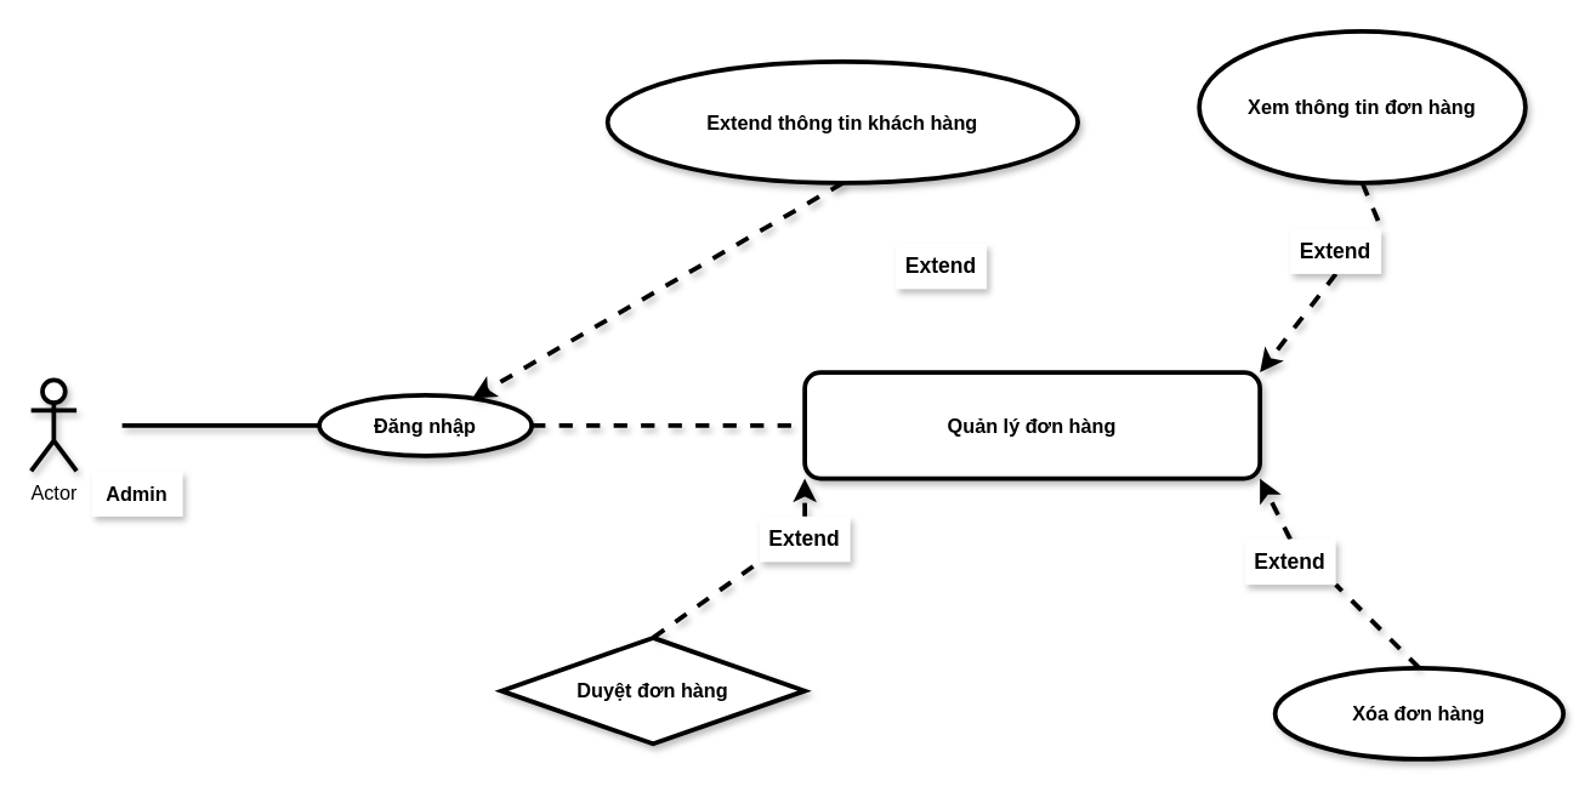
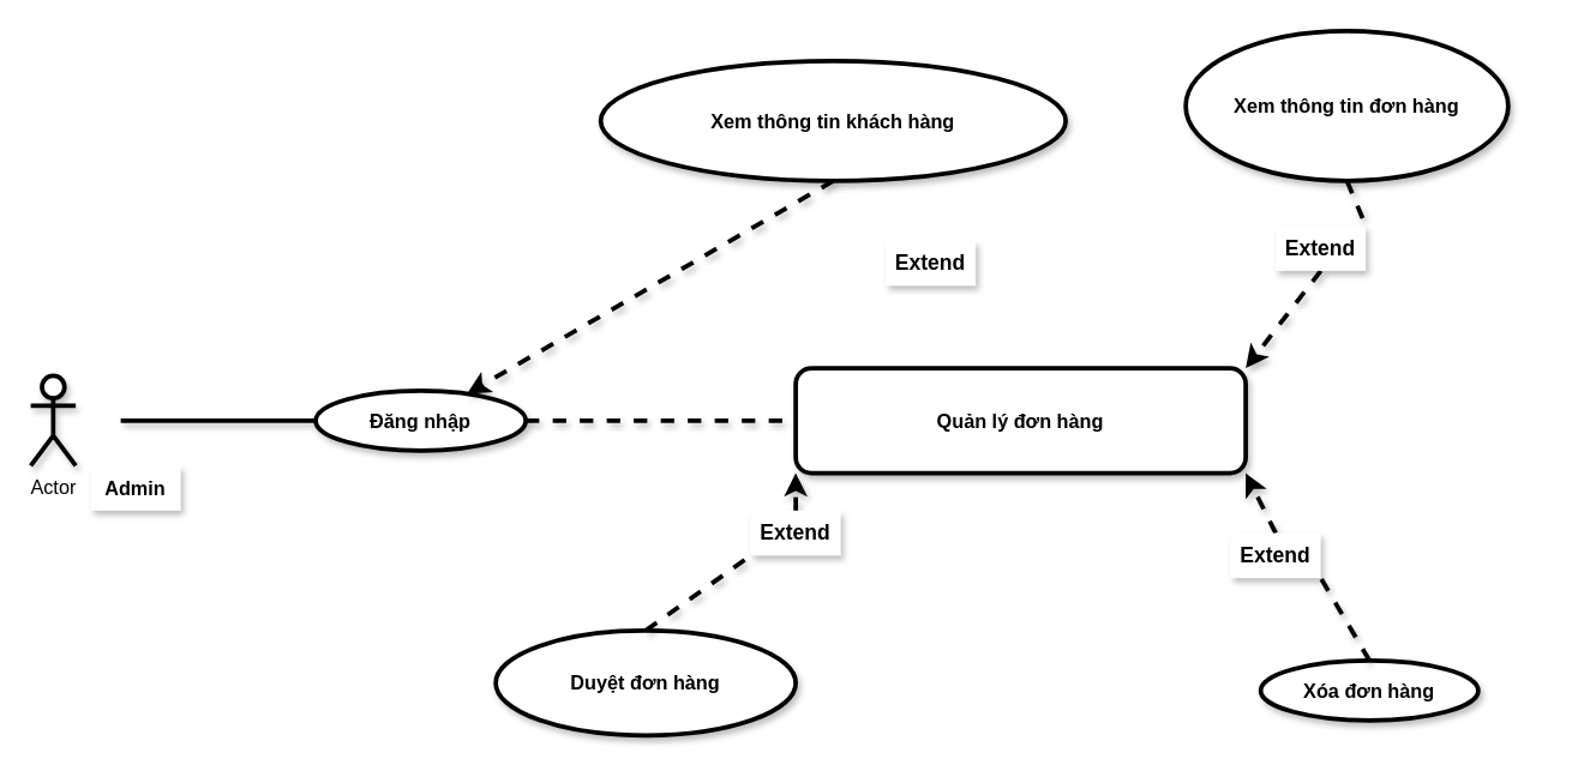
  <mxCell id="0" />
  <mxCell id="1" parent="0" />
  <mxCell id="2" value="Actor" style="shape=umlActor;verticalLabelPosition=bottom;verticalAlign=top;html=1;outlineConnect=0;strokeWidth=3;gradientColor=#ffffff;shadow=1;fontSize=13;points=[[0,1,0,0,0],[1,0,0,26,-6],[1,0.13,0,30,0],[1,0.3,0,30,0],[1,0.5,0,30,0],[1,0.67,0,30,0],[1,0.83,0,26,0],[1,1,0,20,0]];" vertex="1" parent="1"><mxGeometry x="20" y="250" width="30" height="60" as="geometry" /></mxCell>
  <mxCell id="3" value="Admin" style="text;html=1;strokeColor=none;fillColor=default;align=center;verticalAlign=middle;whiteSpace=wrap;rounded=0;shadow=1;fontSize=13;fontStyle=1" vertex="1" parent="1"><mxGeometry x="60" y="310" width="60" height="30" as="geometry" /></mxCell>
  <mxCell id="4" style="edgeStyle=orthogonalEdgeStyle;rounded=0;orthogonalLoop=1;jettySize=auto;html=1;exitX=0;exitY=0.5;exitDx=0;exitDy=0;entryX=1;entryY=0.5;entryDx=30;entryDy=0;entryPerimeter=0;fontSize=13;endArrow=none;endFill=0;strokeWidth=3;shadow=1;" edge="1" parent="1" source="6" target="2"><mxGeometry relative="1" as="geometry" /></mxCell>
  <mxCell id="5" style="edgeStyle=orthogonalEdgeStyle;rounded=0;orthogonalLoop=1;jettySize=auto;html=1;exitX=1;exitY=0.5;exitDx=0;exitDy=0;entryX=0;entryY=0.5;entryDx=0;entryDy=0;shadow=1;fontSize=13;endArrow=none;endFill=0;strokeWidth=3;dashed=1;" edge="1" parent="1" source="6" target="7"><mxGeometry relative="1" as="geometry" /></mxCell>
  <mxCell id="6" value="Đăng nhập" style="ellipse;whiteSpace=wrap;html=1;align=center;newEdgeStyle={&quot;edgeStyle&quot;:&quot;entityRelationEdgeStyle&quot;,&quot;startArrow&quot;:&quot;none&quot;,&quot;endArrow&quot;:&quot;none&quot;,&quot;segment&quot;:10,&quot;curved&quot;:1};treeFolding=1;treeMoving=1;shadow=1;fontSize=13;strokeWidth=3;fillColor=default;gradientColor=#ffffff;fontStyle=1" vertex="1" parent="1"><mxGeometry x="210" y="260" width="140" height="40" as="geometry" /></mxCell>
  <mxCell id="7" value="Quản lý đơn hàng" style="whiteSpace=wrap;html=1;align=center;newEdgeStyle={&quot;edgeStyle&quot;:&quot;entityRelationEdgeStyle&quot;,&quot;startArrow&quot;:&quot;none&quot;,&quot;endArrow&quot;:&quot;none&quot;,&quot;segment&quot;:10,&quot;curved&quot;:1};treeFolding=1;treeMoving=1;shadow=1;fontSize=13;strokeWidth=3;fillColor=default;gradientColor=#ffffff;fontStyle=1;rounded=1;" vertex="1" parent="1"><mxGeometry x="530" y="245" width="300" height="70" as="geometry" /></mxCell>
  <mxCell id="8" style="rounded=0;orthogonalLoop=1;jettySize=auto;html=1;exitX=0.5;exitY=1;exitDx=0;exitDy=0;shadow=1;dashed=1;fontSize=13;endArrow=classic;endFill=1;strokeWidth=3;" edge="1" parent="1" source="9" target="6"><mxGeometry relative="1" as="geometry" /></mxCell>
- <mxCell id="9" value="Extend thông tin khách hàng" style="ellipse;whiteSpace=wrap;html=1;align=center;newEdgeStyle={&quot;edgeStyle&quot;:&quot;entityRelationEdgeStyle&quot;,&quot;startArrow&quot;:&quot;none&quot;,&quot;endArrow&quot;:&quot;none&quot;,&quot;segment&quot;:10,&quot;curved&quot;:1};treeFolding=1;treeMoving=1;shadow=1;fontSize=13;strokeWidth=3;fillColor=default;gradientColor=#ffffff;fontStyle=1" vertex="1" parent="1"><mxGeometry x="400" y="40" width="310" height="80" as="geometry" /></mxCell>
+ <mxCell id="9" value="Xem thông tin khách hàng" style="ellipse;whiteSpace=wrap;html=1;align=center;newEdgeStyle={&quot;edgeStyle&quot;:&quot;entityRelationEdgeStyle&quot;,&quot;startArrow&quot;:&quot;none&quot;,&quot;endArrow&quot;:&quot;none&quot;,&quot;segment&quot;:10,&quot;curved&quot;:1};treeFolding=1;treeMoving=1;shadow=1;fontSize=13;strokeWidth=3;fillColor=default;gradientColor=#ffffff;fontStyle=1" vertex="1" parent="1"><mxGeometry x="400" y="40" width="310" height="80" as="geometry" /></mxCell>
  <mxCell id="10" style="edgeStyle=none;rounded=0;orthogonalLoop=1;jettySize=auto;html=1;exitX=0.5;exitY=0;exitDx=0;exitDy=0;entryX=0;entryY=1;entryDx=0;entryDy=0;shadow=1;dashed=1;fontSize=13;endArrow=classic;endFill=1;strokeWidth=3;startArrow=none;" edge="1" parent="1" source="15" target="7"><mxGeometry relative="1" as="geometry" /></mxCell>
- <mxCell id="11" value="Duyệt đơn hàng" style="rhombus;whiteSpace=wrap;html=1;align=center;newEdgeStyle={&quot;edgeStyle&quot;:&quot;entityRelationEdgeStyle&quot;,&quot;startArrow&quot;:&quot;none&quot;,&quot;endArrow&quot;:&quot;none&quot;,&quot;segment&quot;:10,&quot;curved&quot;:1};treeFolding=1;treeMoving=1;shadow=1;fontSize=13;strokeWidth=3;fillColor=default;gradientColor=#ffffff;fontStyle=1;" vertex="1" parent="1"><mxGeometry x="330" y="420" width="200" height="70" as="geometry" /></mxCell>
+ <mxCell id="11" value="Duyệt đơn hàng" style="ellipse;whiteSpace=wrap;html=1;align=center;newEdgeStyle={&quot;edgeStyle&quot;:&quot;entityRelationEdgeStyle&quot;,&quot;startArrow&quot;:&quot;none&quot;,&quot;endArrow&quot;:&quot;none&quot;,&quot;segment&quot;:10,&quot;curved&quot;:1};treeFolding=1;treeMoving=1;shadow=1;fontSize=13;strokeWidth=3;fillColor=default;gradientColor=#ffffff;fontStyle=1" vertex="1" parent="1"><mxGeometry x="330" y="420" width="200" height="70" as="geometry" /></mxCell>
  <mxCell id="12" style="edgeStyle=none;rounded=0;orthogonalLoop=1;jettySize=auto;html=1;exitX=0.5;exitY=0;exitDx=0;exitDy=0;entryX=1;entryY=1;entryDx=0;entryDy=0;shadow=1;dashed=1;fontSize=13;endArrow=classic;endFill=1;strokeWidth=3;startArrow=none;" edge="1" parent="1" source="17" target="7"><mxGeometry relative="1" as="geometry" /></mxCell>
- <mxCell id="13" value="Xóa đơn hàng" style="ellipse;whiteSpace=wrap;html=1;align=center;newEdgeStyle={&quot;edgeStyle&quot;:&quot;entityRelationEdgeStyle&quot;,&quot;startArrow&quot;:&quot;none&quot;,&quot;endArrow&quot;:&quot;none&quot;,&quot;segment&quot;:10,&quot;curved&quot;:1};treeFolding=1;treeMoving=1;shadow=1;fontSize=13;strokeWidth=3;fillColor=default;gradientColor=#ffffff;fontStyle=1" vertex="1" parent="1"><mxGeometry x="840" y="440" width="190" height="60" as="geometry" /></mxCell>
+ <mxCell id="13" value="Xóa đơn hàng" style="ellipse;whiteSpace=wrap;html=1;align=center;newEdgeStyle={&quot;edgeStyle&quot;:&quot;entityRelationEdgeStyle&quot;,&quot;startArrow&quot;:&quot;none&quot;,&quot;endArrow&quot;:&quot;none&quot;,&quot;segment&quot;:10,&quot;curved&quot;:1};treeFolding=1;treeMoving=1;shadow=1;fontSize=13;strokeWidth=3;fillColor=default;gradientColor=#ffffff;fontStyle=1" vertex="1" parent="1"><mxGeometry x="840" y="440" width="145" height="40" as="geometry" /></mxCell>
  <mxCell id="14" value="Extend" style="text;html=1;strokeColor=none;fillColor=default;align=center;verticalAlign=middle;whiteSpace=wrap;rounded=0;shadow=1;fontSize=14;fontStyle=1" vertex="1" parent="1"><mxGeometry x="590" y="160" width="60" height="30" as="geometry" /></mxCell>
  <mxCell id="15" value="Extend" style="text;html=1;strokeColor=none;fillColor=default;align=center;verticalAlign=middle;whiteSpace=wrap;rounded=0;shadow=1;fontSize=14;fontStyle=1" vertex="1" parent="1"><mxGeometry x="500" y="340" width="60" height="30" as="geometry" /></mxCell>
  <mxCell id="16" value="" style="edgeStyle=none;rounded=0;orthogonalLoop=1;jettySize=auto;html=1;exitX=0.5;exitY=0;exitDx=0;exitDy=0;entryX=0;entryY=1;entryDx=0;entryDy=0;shadow=1;dashed=1;fontSize=13;endArrow=none;endFill=1;strokeWidth=3;" edge="1" parent="1" source="11" target="15"><mxGeometry relative="1" as="geometry"><mxPoint x="540" y="420" as="sourcePoint" /><mxPoint x="593.934" y="304.749" as="targetPoint" /></mxGeometry></mxCell>
  <mxCell id="17" value="Extend" style="text;html=1;strokeColor=none;fillColor=default;align=center;verticalAlign=middle;whiteSpace=wrap;rounded=0;shadow=1;fontSize=14;fontStyle=1" vertex="1" parent="1"><mxGeometry x="820" y="355" width="60" height="30" as="geometry" /></mxCell>
  <mxCell id="18" value="" style="edgeStyle=none;rounded=0;orthogonalLoop=1;jettySize=auto;html=1;exitX=0.5;exitY=0;exitDx=0;exitDy=0;entryX=1;entryY=1;entryDx=0;entryDy=0;shadow=1;dashed=1;fontSize=13;endArrow=none;endFill=1;strokeWidth=3;" edge="1" parent="1" source="13" target="17"><mxGeometry relative="1" as="geometry"><mxPoint x="885" y="430" as="sourcePoint" /><mxPoint x="806.066" y="304.749" as="targetPoint" /></mxGeometry></mxCell>
  <mxCell id="19" style="edgeStyle=none;rounded=0;orthogonalLoop=1;jettySize=auto;html=1;exitX=0.5;exitY=1;exitDx=0;exitDy=0;entryX=1;entryY=0;entryDx=0;entryDy=0;shadow=1;dashed=1;fontSize=14;endArrow=classic;endFill=1;strokeWidth=3;startArrow=none;" edge="1" parent="1" source="21" target="7"><mxGeometry relative="1" as="geometry" /></mxCell>
  <mxCell id="20" value="Xem thông tin đơn hàng" style="ellipse;whiteSpace=wrap;html=1;align=center;newEdgeStyle={&quot;edgeStyle&quot;:&quot;entityRelationEdgeStyle&quot;,&quot;startArrow&quot;:&quot;none&quot;,&quot;endArrow&quot;:&quot;none&quot;,&quot;segment&quot;:10,&quot;curved&quot;:1};treeFolding=1;treeMoving=1;shadow=1;fontSize=13;strokeWidth=3;fillColor=default;gradientColor=#ffffff;fontStyle=1" vertex="1" parent="1"><mxGeometry x="790" y="20" width="215" height="100" as="geometry" /></mxCell>
  <mxCell id="21" value="Extend" style="text;html=1;strokeColor=none;fillColor=default;align=center;verticalAlign=middle;whiteSpace=wrap;rounded=0;shadow=1;fontSize=14;fontStyle=1" vertex="1" parent="1"><mxGeometry x="850" y="150" width="60" height="30" as="geometry" /></mxCell>
  <mxCell id="22" value="" style="edgeStyle=none;rounded=0;orthogonalLoop=1;jettySize=auto;html=1;exitX=0.5;exitY=1;exitDx=0;exitDy=0;entryX=1;entryY=0;entryDx=0;entryDy=0;shadow=1;dashed=1;fontSize=14;endArrow=none;endFill=1;strokeWidth=3;" edge="1" parent="1" source="20" target="21"><mxGeometry relative="1" as="geometry"><mxPoint x="945" y="100" as="sourcePoint" /><mxPoint x="806.066" y="255.251" as="targetPoint" /></mxGeometry></mxCell>
